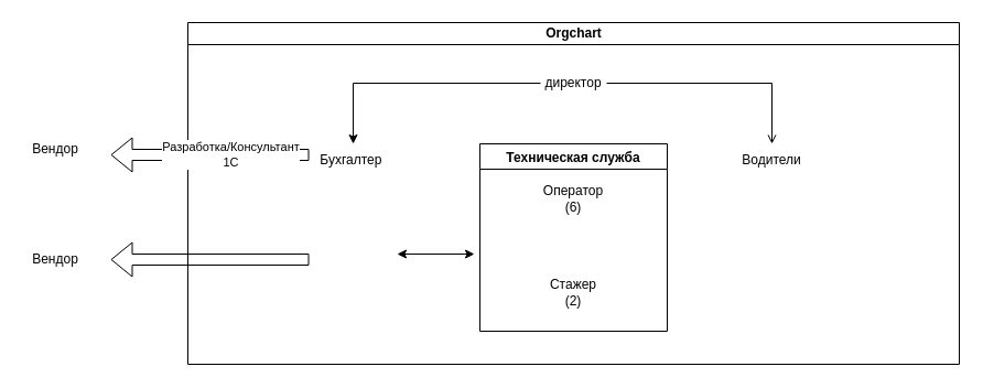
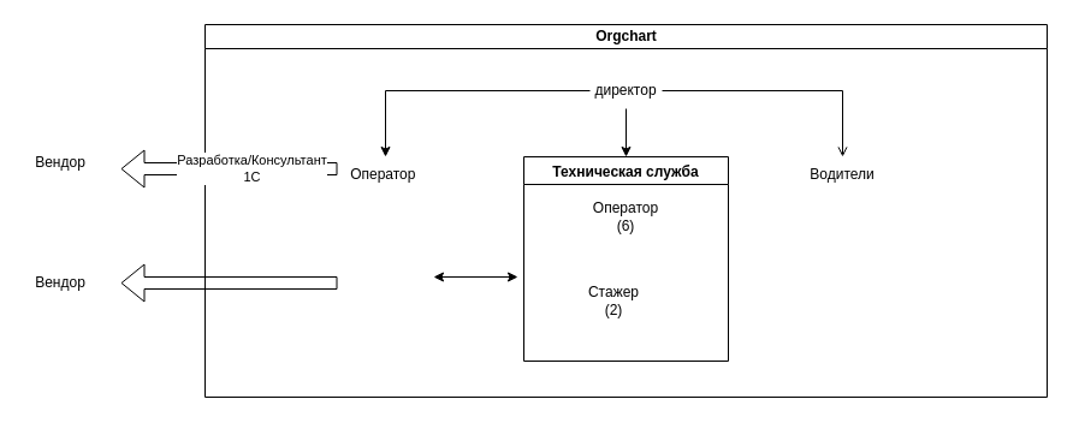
  <mxCell id="0" />
  <mxCell id="1" parent="0" />
  <mxCell id="2" value="Orgchart" style="swimlane;html=1;startSize=20;horizontal=1;containerType=tree;glass=0;" parent="1" vertex="1"><mxGeometry x="170" y="20" width="700" height="310" as="geometry" /></mxCell>
  <mxCell id="3" style="edgeStyle=orthogonalEdgeStyle;rounded=0;orthogonalLoop=1;jettySize=auto;html=1;exitX=0;exitY=0.5;exitDx=0;exitDy=0;" edge="1" parent="2" source="6" target="7"><mxGeometry relative="1" as="geometry" /></mxCell>
  <mxCell id="4" style="edgeStyle=orthogonalEdgeStyle;rounded=0;orthogonalLoop=1;jettySize=auto;html=1;exitX=1;exitY=0.5;exitDx=0;exitDy=0;endArrow=open;" edge="1" parent="2" source="6" target="11"><mxGeometry relative="1" as="geometry" /></mxCell>
+ <mxCell id="5" style="edgeStyle=orthogonalEdgeStyle;rounded=0;orthogonalLoop=1;jettySize=auto;html=1;exitX=0.5;exitY=1;exitDx=0;exitDy=0;entryX=0.5;entryY=0;entryDx=0;entryDy=0;" edge="1" parent="2" source="6" target="8"><mxGeometry relative="1" as="geometry" /></mxCell>
  <mxCell id="6" value="директор" style="text;html=1;strokeColor=none;fillColor=none;align=center;verticalAlign=middle;whiteSpace=wrap;rounded=0;" vertex="1" parent="2"><mxGeometry x="320" y="40" width="60" height="30" as="geometry" /></mxCell>
- <mxCell id="7" value="Бухгалтер&amp;nbsp;" style="text;html=1;strokeColor=none;fillColor=none;align=center;verticalAlign=middle;whiteSpace=wrap;rounded=0;" vertex="1" parent="2"><mxGeometry x="120" y="110" width="60" height="30" as="geometry" /></mxCell>
+ <mxCell id="7" value="Оператор&amp;nbsp;" style="text;html=1;strokeColor=none;fillColor=none;align=center;verticalAlign=middle;whiteSpace=wrap;rounded=0;" vertex="1" parent="2"><mxGeometry x="120" y="110" width="60" height="30" as="geometry" /></mxCell>
  <mxCell id="8" value="Техническая служба" style="swimlane;startSize=23;" vertex="1" parent="2"><mxGeometry x="265" y="110" width="170" height="170" as="geometry"><mxRectangle x="265" y="110" width="170" height="23" as="alternateBounds" /></mxGeometry></mxCell>
  <mxCell id="9" value="Оператор (6)" style="text;html=1;strokeColor=none;fillColor=none;align=center;verticalAlign=middle;whiteSpace=wrap;rounded=0;" vertex="1" parent="8"><mxGeometry x="55" y="35" width="60" height="30" as="geometry" /></mxCell>
- <mxCell id="10" value="Стажер (2)" style="text;html=1;strokeColor=none;fillColor=none;align=center;verticalAlign=middle;whiteSpace=wrap;rounded=0;" vertex="1" parent="8"><mxGeometry x="55" y="120" width="60" height="30" as="geometry" /></mxCell>
+ <mxCell id="10" value="Стажер (2)" style="text;html=1;strokeColor=none;fillColor=none;align=center;verticalAlign=middle;whiteSpace=wrap;rounded=0;" vertex="1" parent="8"><mxGeometry x="45" y="105" width="60" height="30" as="geometry" /></mxCell>
  <mxCell id="11" value="Водители" style="text;html=1;strokeColor=none;fillColor=none;align=center;verticalAlign=middle;whiteSpace=wrap;rounded=0;" vertex="1" parent="2"><mxGeometry x="500" y="110" width="60" height="30" as="geometry" /></mxCell>
  <mxCell id="12" value="" style="shape=flexArrow;endArrow=classic;html=1;rounded=0;" edge="1" parent="2"><mxGeometry width="50" height="50" relative="1" as="geometry"><mxPoint x="110" y="215" as="sourcePoint" /><mxPoint x="-70" y="215" as="targetPoint" /></mxGeometry></mxCell>
  <mxCell id="13" value="" style="endArrow=classic;startArrow=classic;html=1;rounded=0;" edge="1" parent="2"><mxGeometry width="50" height="50" relative="1" as="geometry"><mxPoint x="190" y="210" as="sourcePoint" /><mxPoint x="260" y="210" as="targetPoint" /></mxGeometry></mxCell>
  <mxCell id="14" value="Вендор" style="text;html=1;strokeColor=none;fillColor=none;align=center;verticalAlign=middle;whiteSpace=wrap;rounded=0;" vertex="1" parent="1"><mxGeometry x="20" y="220" width="60" height="30" as="geometry" /></mxCell>
  <mxCell id="15" value="" style="shape=flexArrow;endArrow=classic;html=1;rounded=0;" edge="1" parent="1"><mxGeometry width="50" height="50" relative="1" as="geometry"><mxPoint x="280" y="140" as="sourcePoint" /><mxPoint x="100" y="140" as="targetPoint" /></mxGeometry></mxCell>
  <mxCell id="16" value="Разработка/Консультант&lt;br&gt;1С" style="edgeLabel;html=1;align=center;verticalAlign=middle;resizable=0;points=[];" vertex="1" connectable="0" parent="15"><mxGeometry x="-0.2" y="-1" relative="1" as="geometry"><mxPoint as="offset" /></mxGeometry></mxCell>
  <mxCell id="17" value="Вендор" style="text;html=1;strokeColor=none;fillColor=none;align=center;verticalAlign=middle;whiteSpace=wrap;rounded=0;" vertex="1" parent="1"><mxGeometry x="20" y="120" width="60" height="30" as="geometry" /></mxCell>
